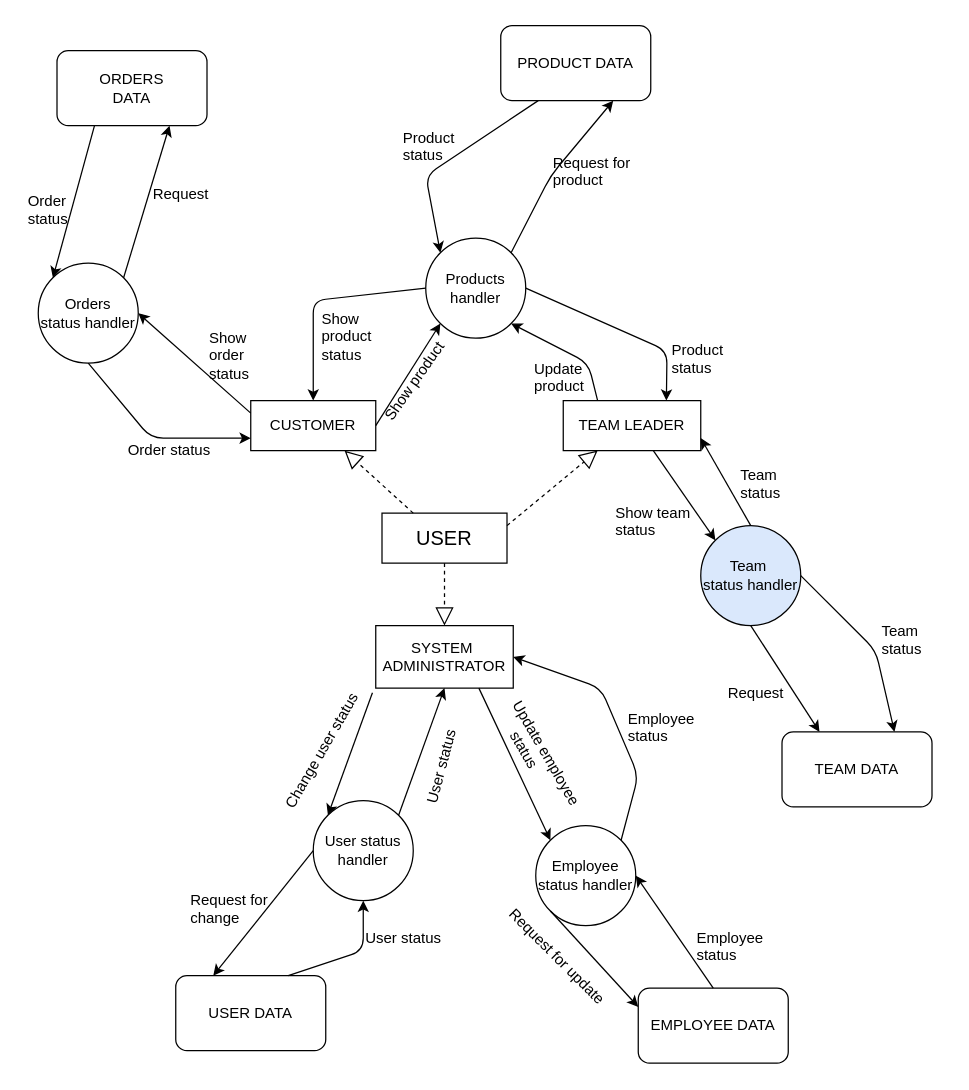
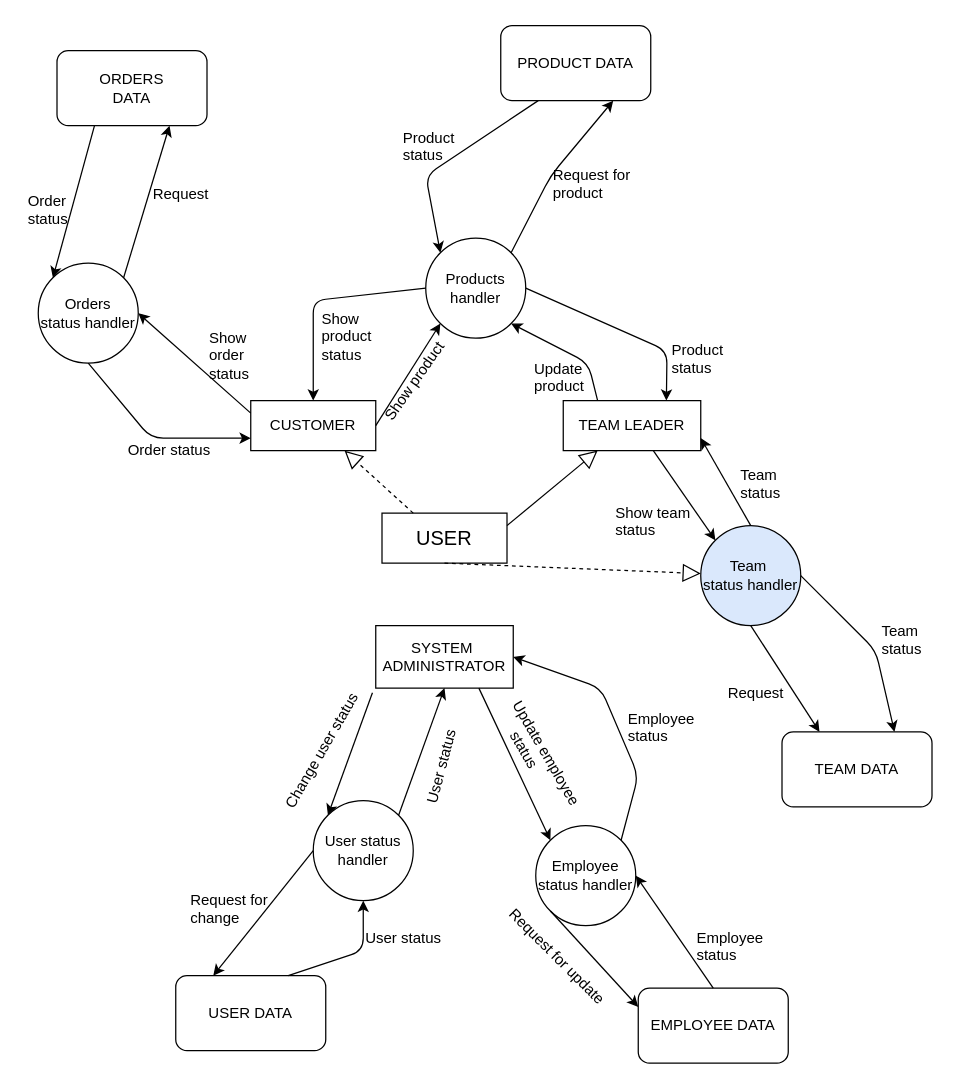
  <mxCell id="0" />
  <mxCell id="1" parent="0" />
  <mxCell id="2" value="&lt;font style=&quot;font-size: 16px&quot;&gt;USER&lt;/font&gt;" style="rounded=0;whiteSpace=wrap;html=1;" vertex="1" parent="1"><mxGeometry x="305" y="410" width="100" height="40" as="geometry" /></mxCell>
  <mxCell id="3" value="SYSTEM&amp;nbsp;&lt;br&gt;ADMINISTRATOR" style="rounded=0;whiteSpace=wrap;html=1;" vertex="1" parent="1"><mxGeometry x="300" y="500" width="110" height="50" as="geometry" /></mxCell>
  <mxCell id="4" value="TEAM LEADER" style="rounded=0;whiteSpace=wrap;html=1;" vertex="1" parent="1"><mxGeometry x="450" y="320" width="110" height="40" as="geometry" /></mxCell>
  <mxCell id="5" value="CUSTOMER" style="rounded=0;whiteSpace=wrap;html=1;" vertex="1" parent="1"><mxGeometry x="200" y="320" width="100" height="40" as="geometry" /></mxCell>
  <mxCell id="6" value="" style="endArrow=block;dashed=1;endFill=0;endSize=12;html=1;entryX=0.75;entryY=1;entryDx=0;entryDy=0;exitX=0.25;exitY=0;exitDx=0;exitDy=0;" edge="1" parent="1" source="2" target="5"><mxGeometry width="160" relative="1" as="geometry"><mxPoint x="110" y="410" as="sourcePoint" /><mxPoint x="270" y="410" as="targetPoint" /></mxGeometry></mxCell>
- <mxCell id="7" value="" style="endArrow=block;dashed=1;endFill=0;endSize=12;html=1;entryX=0.25;entryY=1;entryDx=0;entryDy=0;exitX=1;exitY=0.25;exitDx=0;exitDy=0;" edge="1" parent="1" source="2" target="4"><mxGeometry width="160" relative="1" as="geometry"><mxPoint x="460" y="430" as="sourcePoint" /><mxPoint x="620" y="430" as="targetPoint" /></mxGeometry></mxCell>
- <mxCell id="8" value="" style="endArrow=block;dashed=1;endFill=0;endSize=12;html=1;exitX=0.5;exitY=1;exitDx=0;exitDy=0;entryX=0.5;entryY=0;entryDx=0;entryDy=0;" edge="1" parent="1" source="2" target="3"><mxGeometry width="160" relative="1" as="geometry"><mxPoint x="90" y="470" as="sourcePoint" /><mxPoint x="250" y="470" as="targetPoint" /></mxGeometry></mxCell>
+ <mxCell id="7" value="" style="endArrow=block;dashed=0;endFill=0;endSize=12;html=1;entryX=0.25;entryY=1;entryDx=0;entryDy=0;exitX=1;exitY=0.25;exitDx=0;exitDy=0;" edge="1" parent="1" source="2" target="4"><mxGeometry width="160" relative="1" as="geometry"><mxPoint x="460" y="430" as="sourcePoint" /><mxPoint x="620" y="430" as="targetPoint" /></mxGeometry></mxCell>
+ <mxCell id="8" value="" style="endArrow=block;dashed=1;endFill=0;endSize=12;html=1;exitX=0.5;exitY=1;exitDx=0;exitDy=0;" edge="1" parent="1" source="2" target="29"><mxGeometry width="160" relative="1" as="geometry"><mxPoint x="90" y="470" as="sourcePoint" /><mxPoint x="250" y="470" as="targetPoint" /></mxGeometry></mxCell>
  <mxCell id="9" value="User status handler" style="ellipse;whiteSpace=wrap;html=1;aspect=fixed;" vertex="1" parent="1"><mxGeometry x="250" y="640" width="80" height="80" as="geometry" /></mxCell>
  <mxCell id="10" value="" style="endArrow=classic;html=1;entryX=0;entryY=0;entryDx=0;entryDy=0;exitX=-0.024;exitY=1.074;exitDx=0;exitDy=0;exitPerimeter=0;" edge="1" parent="1" source="3" target="9"><mxGeometry width="50" height="50" relative="1" as="geometry"><mxPoint x="200" y="640" as="sourcePoint" /><mxPoint x="250" y="590" as="targetPoint" /></mxGeometry></mxCell>
  <mxCell id="11" value="" style="endArrow=classic;html=1;exitX=1;exitY=0;exitDx=0;exitDy=0;entryX=0.5;entryY=1;entryDx=0;entryDy=0;" edge="1" parent="1" source="9" target="3"><mxGeometry width="50" height="50" relative="1" as="geometry"><mxPoint x="355" y="640" as="sourcePoint" /><mxPoint x="405" y="590" as="targetPoint" /></mxGeometry></mxCell>
  <mxCell id="12" value="Change user status" style="text;html=1;resizable=0;points=[];autosize=1;align=left;verticalAlign=top;spacingTop=-4;rotation=-60;" vertex="1" parent="1"><mxGeometry x="200" y="585" width="120" height="20" as="geometry" /></mxCell>
  <mxCell id="13" value="User status" style="text;html=1;resizable=0;points=[];autosize=1;align=left;verticalAlign=top;spacingTop=-4;rotation=-75;" vertex="1" parent="1"><mxGeometry x="315" y="595" width="80" height="20" as="geometry" /></mxCell>
  <mxCell id="14" value="USER DATA" style="rounded=1;whiteSpace=wrap;html=1;" vertex="1" parent="1"><mxGeometry x="140" y="780" width="120" height="60" as="geometry" /></mxCell>
  <mxCell id="15" value="" style="endArrow=classic;html=1;exitX=0.75;exitY=0;exitDx=0;exitDy=0;" edge="1" parent="1" source="14"><mxGeometry width="50" height="50" relative="1" as="geometry"><mxPoint x="240" y="770" as="sourcePoint" /><mxPoint x="290" y="720" as="targetPoint" /><Array as="points"><mxPoint x="290" y="760" /></Array></mxGeometry></mxCell>
  <mxCell id="16" value="User status" style="text;html=1;resizable=0;points=[];autosize=1;align=left;verticalAlign=top;spacingTop=-4;" vertex="1" parent="1"><mxGeometry x="290" y="740" width="80" height="20" as="geometry" /></mxCell>
  <mxCell id="17" value="" style="endArrow=classic;html=1;entryX=0.25;entryY=0;entryDx=0;entryDy=0;exitX=0;exitY=0.5;exitDx=0;exitDy=0;" edge="1" parent="1" source="9" target="14"><mxGeometry width="50" height="50" relative="1" as="geometry"><mxPoint x="140" y="690" as="sourcePoint" /><mxPoint x="190" y="640" as="targetPoint" /><Array as="points" /></mxGeometry></mxCell>
  <mxCell id="18" value="Request for&lt;br&gt;change&lt;br&gt;" style="text;html=1;resizable=0;points=[];autosize=1;align=left;verticalAlign=top;spacingTop=-4;" vertex="1" parent="1"><mxGeometry x="150" y="710" width="80" height="30" as="geometry" /></mxCell>
  <mxCell id="19" value="Employee status handler" style="ellipse;whiteSpace=wrap;html=1;aspect=fixed;" vertex="1" parent="1"><mxGeometry x="428" y="660" width="80" height="80" as="geometry" /></mxCell>
  <mxCell id="20" value="" style="endArrow=classic;html=1;exitX=0.75;exitY=1;exitDx=0;exitDy=0;entryX=0;entryY=0;entryDx=0;entryDy=0;" edge="1" parent="1" source="3" target="19"><mxGeometry width="50" height="50" relative="1" as="geometry"><mxPoint x="450" y="570" as="sourcePoint" /><mxPoint x="500" y="520" as="targetPoint" /></mxGeometry></mxCell>
  <mxCell id="21" value="Update employee&lt;br&gt;&amp;nbsp; &amp;nbsp; &amp;nbsp; status" style="text;html=1;resizable=0;points=[];autosize=1;align=left;verticalAlign=top;spacingTop=-4;rotation=60;" vertex="1" parent="1"><mxGeometry x="380" y="595" width="110" height="30" as="geometry" /></mxCell>
  <mxCell id="22" value="" style="endArrow=classic;html=1;exitX=1;exitY=0;exitDx=0;exitDy=0;entryX=1;entryY=0.5;entryDx=0;entryDy=0;" edge="1" parent="1" source="19" target="3"><mxGeometry width="50" height="50" relative="1" as="geometry"><mxPoint x="530" y="610" as="sourcePoint" /><mxPoint x="580" y="560" as="targetPoint" /><Array as="points"><mxPoint x="510" y="620" /><mxPoint x="480" y="550" /></Array></mxGeometry></mxCell>
  <mxCell id="23" value="Employee&lt;br&gt;status" style="text;html=1;resizable=0;points=[];autosize=1;align=left;verticalAlign=top;spacingTop=-4;" vertex="1" parent="1"><mxGeometry x="500" y="565" width="70" height="30" as="geometry" /></mxCell>
  <mxCell id="24" value="EMPLOYEE DATA" style="rounded=1;whiteSpace=wrap;html=1;" vertex="1" parent="1"><mxGeometry x="510" y="790" width="120" height="60" as="geometry" /></mxCell>
  <mxCell id="25" value="" style="endArrow=classic;html=1;exitX=0;exitY=1;exitDx=0;exitDy=0;entryX=0;entryY=0.25;entryDx=0;entryDy=0;" edge="1" parent="1" source="19" target="24"><mxGeometry width="50" height="50" relative="1" as="geometry"><mxPoint x="390" y="820" as="sourcePoint" /><mxPoint x="440" y="770" as="targetPoint" /></mxGeometry></mxCell>
  <mxCell id="26" value="" style="endArrow=classic;html=1;entryX=1;entryY=0.5;entryDx=0;entryDy=0;exitX=0.5;exitY=0;exitDx=0;exitDy=0;" edge="1" parent="1" source="24" target="19"><mxGeometry width="50" height="50" relative="1" as="geometry"><mxPoint x="560" y="740" as="sourcePoint" /><mxPoint x="610" y="690" as="targetPoint" /></mxGeometry></mxCell>
  <mxCell id="27" value="Employee&amp;nbsp;&lt;br&gt;status" style="text;html=1;resizable=0;points=[];autosize=1;align=left;verticalAlign=top;spacingTop=-4;" vertex="1" parent="1"><mxGeometry x="555" y="740" width="70" height="30" as="geometry" /></mxCell>
  <mxCell id="28" value="Request for update" style="text;html=1;resizable=0;points=[];autosize=1;align=left;verticalAlign=top;spacingTop=-4;rotation=45;" vertex="1" parent="1"><mxGeometry x="390" y="760" width="120" height="20" as="geometry" /></mxCell>
  <mxCell id="29" value="Team&amp;nbsp;&lt;br&gt;status handler" style="ellipse;whiteSpace=wrap;html=1;aspect=fixed;fillColor=#dae8fc;" vertex="1" parent="1"><mxGeometry x="560" y="420" width="80" height="80" as="geometry" /></mxCell>
  <mxCell id="30" value="" style="endArrow=classic;html=1;entryX=0;entryY=0;entryDx=0;entryDy=0;exitX=0.655;exitY=0.999;exitDx=0;exitDy=0;exitPerimeter=0;" edge="1" parent="1" source="4" target="29"><mxGeometry width="50" height="50" relative="1" as="geometry"><mxPoint x="480" y="440" as="sourcePoint" /><mxPoint x="530" y="390" as="targetPoint" /></mxGeometry></mxCell>
  <mxCell id="31" value="Show team&lt;br&gt;status" style="text;html=1;resizable=0;points=[];autosize=1;align=left;verticalAlign=top;spacingTop=-4;" vertex="1" parent="1"><mxGeometry x="490" y="400" width="80" height="30" as="geometry" /></mxCell>
  <mxCell id="32" value="" style="endArrow=classic;html=1;entryX=1;entryY=0.75;entryDx=0;entryDy=0;exitX=0.5;exitY=0;exitDx=0;exitDy=0;" edge="1" parent="1" source="29" target="4"><mxGeometry width="50" height="50" relative="1" as="geometry"><mxPoint x="620" y="380" as="sourcePoint" /><mxPoint x="670" y="330" as="targetPoint" /></mxGeometry></mxCell>
  <mxCell id="33" value="Team&lt;br&gt;status" style="text;html=1;resizable=0;points=[];autosize=1;align=left;verticalAlign=top;spacingTop=-4;" vertex="1" parent="1"><mxGeometry x="590" y="370" width="50" height="30" as="geometry" /></mxCell>
  <mxCell id="34" value="TEAM DATA" style="rounded=1;whiteSpace=wrap;html=1;" vertex="1" parent="1"><mxGeometry x="625" y="585" width="120" height="60" as="geometry" /></mxCell>
  <mxCell id="35" value="" style="endArrow=classic;html=1;exitX=0.5;exitY=1;exitDx=0;exitDy=0;entryX=0.25;entryY=0;entryDx=0;entryDy=0;" edge="1" parent="1" source="29" target="34"><mxGeometry width="50" height="50" relative="1" as="geometry"><mxPoint x="600" y="560" as="sourcePoint" /><mxPoint x="650" y="510" as="targetPoint" /></mxGeometry></mxCell>
  <mxCell id="36" value="" style="endArrow=classic;html=1;exitX=1;exitY=0.5;exitDx=0;exitDy=0;entryX=0.75;entryY=0;entryDx=0;entryDy=0;" edge="1" parent="1" source="29" target="34"><mxGeometry width="50" height="50" relative="1" as="geometry"><mxPoint x="700" y="480" as="sourcePoint" /><mxPoint x="750" y="430" as="targetPoint" /><Array as="points"><mxPoint x="700" y="520" /></Array></mxGeometry></mxCell>
  <mxCell id="37" value="Team&amp;nbsp;&lt;br&gt;status" style="text;html=1;resizable=0;points=[];autosize=1;align=left;verticalAlign=top;spacingTop=-4;" vertex="1" parent="1"><mxGeometry x="703" y="495" width="50" height="30" as="geometry" /></mxCell>
  <mxCell id="38" value="Request&amp;nbsp;" style="text;html=1;resizable=0;points=[];autosize=1;align=left;verticalAlign=top;spacingTop=-4;" vertex="1" parent="1"><mxGeometry x="580" y="543.5" width="60" height="20" as="geometry" /></mxCell>
  <mxCell id="39" value="Products&lt;br&gt;handler" style="ellipse;whiteSpace=wrap;html=1;aspect=fixed;" vertex="1" parent="1"><mxGeometry x="340" y="190" width="80" height="80" as="geometry" /></mxCell>
  <mxCell id="40" value="" style="endArrow=classic;html=1;exitX=0.25;exitY=0;exitDx=0;exitDy=0;entryX=1;entryY=1;entryDx=0;entryDy=0;" edge="1" parent="1" source="4" target="39"><mxGeometry width="50" height="50" relative="1" as="geometry"><mxPoint x="580" y="260" as="sourcePoint" /><mxPoint x="630" y="210" as="targetPoint" /><Array as="points"><mxPoint x="470" y="290" /></Array></mxGeometry></mxCell>
  <mxCell id="41" value="" style="endArrow=classic;html=1;entryX=0.75;entryY=0;entryDx=0;entryDy=0;exitX=1;exitY=0.5;exitDx=0;exitDy=0;" edge="1" parent="1" source="39" target="4"><mxGeometry width="50" height="50" relative="1" as="geometry"><mxPoint x="470" y="260" as="sourcePoint" /><mxPoint x="520" y="210" as="targetPoint" /><Array as="points"><mxPoint x="533" y="280" /></Array></mxGeometry></mxCell>
  <mxCell id="42" value="Product&lt;br&gt;status" style="text;html=1;resizable=0;points=[];autosize=1;align=left;verticalAlign=top;spacingTop=-4;" vertex="1" parent="1"><mxGeometry x="535" y="270" width="60" height="30" as="geometry" /></mxCell>
  <mxCell id="43" value="Update&lt;br&gt;product" style="text;html=1;resizable=0;points=[];autosize=1;align=left;verticalAlign=top;spacingTop=-4;rotation=0;" vertex="1" parent="1"><mxGeometry x="425" y="285" width="60" height="30" as="geometry" /></mxCell>
  <mxCell id="44" value="PRODUCT DATA" style="rounded=1;whiteSpace=wrap;html=1;" vertex="1" parent="1"><mxGeometry x="400" y="20" width="120" height="60" as="geometry" /></mxCell>
  <mxCell id="45" value="" style="endArrow=classic;html=1;exitX=1;exitY=0;exitDx=0;exitDy=0;entryX=0.75;entryY=1;entryDx=0;entryDy=0;" edge="1" parent="1" source="39" target="44"><mxGeometry width="50" height="50" relative="1" as="geometry"><mxPoint x="490" y="190" as="sourcePoint" /><mxPoint x="540" y="140" as="targetPoint" /><Array as="points"><mxPoint x="440" y="140" /></Array></mxGeometry></mxCell>
- <mxCell id="46" value="Request for&amp;nbsp;&lt;br&gt;product&amp;nbsp;" style="text;html=1;resizable=0;points=[];autosize=1;align=left;verticalAlign=top;spacingTop=-4;" vertex="1" parent="1"><mxGeometry x="440" y="120" width="80" height="30" as="geometry" /></mxCell>
+ <mxCell id="46" value="Request for&amp;nbsp;&lt;br&gt;product&amp;nbsp;" style="text;html=1;resizable=0;points=[];autosize=1;align=left;verticalAlign=top;spacingTop=-4;" vertex="1" parent="1"><mxGeometry x="440" y="130" width="80" height="30" as="geometry" /></mxCell>
  <mxCell id="47" value="" style="endArrow=classic;html=1;exitX=0.25;exitY=1;exitDx=0;exitDy=0;entryX=0;entryY=0;entryDx=0;entryDy=0;" edge="1" parent="1" source="44" target="39"><mxGeometry width="50" height="50" relative="1" as="geometry"><mxPoint x="340" y="170" as="sourcePoint" /><mxPoint x="370" y="150" as="targetPoint" /><Array as="points"><mxPoint x="340" y="140" /></Array></mxGeometry></mxCell>
  <mxCell id="48" value="Product&lt;br&gt;status" style="text;html=1;resizable=0;points=[];autosize=1;align=left;verticalAlign=top;spacingTop=-4;" vertex="1" parent="1"><mxGeometry x="320" y="100" width="60" height="30" as="geometry" /></mxCell>
  <mxCell id="49" value="Orders&lt;br&gt;status handler" style="ellipse;whiteSpace=wrap;html=1;aspect=fixed;" vertex="1" parent="1"><mxGeometry x="30" y="210" width="80" height="80" as="geometry" /></mxCell>
  <mxCell id="50" value="" style="endArrow=classic;html=1;entryX=0;entryY=1;entryDx=0;entryDy=0;exitX=1;exitY=0.5;exitDx=0;exitDy=0;" edge="1" parent="1" source="5" target="39"><mxGeometry width="50" height="50" relative="1" as="geometry"><mxPoint x="280" y="310" as="sourcePoint" /><mxPoint x="330" y="260" as="targetPoint" /></mxGeometry></mxCell>
  <mxCell id="51" value="Show product" style="text;html=1;resizable=0;points=[];autosize=1;align=left;verticalAlign=top;spacingTop=-4;rotation=-55;" vertex="1" parent="1"><mxGeometry x="290" y="290" width="90" height="20" as="geometry" /></mxCell>
  <mxCell id="52" value="" style="endArrow=classic;html=1;entryX=0.5;entryY=0;entryDx=0;entryDy=0;exitX=0;exitY=0.5;exitDx=0;exitDy=0;" edge="1" parent="1" source="39" target="5"><mxGeometry width="50" height="50" relative="1" as="geometry"><mxPoint x="240" y="270" as="sourcePoint" /><mxPoint x="290" y="220" as="targetPoint" /><Array as="points"><mxPoint x="250" y="240" /></Array></mxGeometry></mxCell>
  <mxCell id="53" value="Show&amp;nbsp;&lt;br&gt;product&amp;nbsp;&lt;br&gt;status" style="text;html=1;resizable=0;points=[];autosize=1;align=left;verticalAlign=top;spacingTop=-4;" vertex="1" parent="1"><mxGeometry x="255" y="245" width="60" height="40" as="geometry" /></mxCell>
  <mxCell id="54" value="" style="endArrow=classic;html=1;entryX=1;entryY=0.5;entryDx=0;entryDy=0;exitX=0;exitY=0.25;exitDx=0;exitDy=0;" edge="1" parent="1" source="5" target="49"><mxGeometry width="50" height="50" relative="1" as="geometry"><mxPoint x="110" y="380" as="sourcePoint" /><mxPoint x="160" y="330" as="targetPoint" /></mxGeometry></mxCell>
  <mxCell id="55" value="Show&amp;nbsp;&lt;br&gt;order&lt;br&gt;status" style="text;html=1;resizable=0;points=[];autosize=1;align=left;verticalAlign=top;spacingTop=-4;" vertex="1" parent="1"><mxGeometry x="165" y="260" width="50" height="40" as="geometry" /></mxCell>
  <mxCell id="56" value="" style="endArrow=classic;html=1;exitX=0.5;exitY=1;exitDx=0;exitDy=0;entryX=0;entryY=0.75;entryDx=0;entryDy=0;" edge="1" parent="1" source="49" target="5"><mxGeometry width="50" height="50" relative="1" as="geometry"><mxPoint x="100" y="370" as="sourcePoint" /><mxPoint x="150" y="320" as="targetPoint" /><Array as="points"><mxPoint x="120" y="350" /></Array></mxGeometry></mxCell>
  <mxCell id="57" value="Order status" style="text;html=1;resizable=0;points=[];autosize=1;align=left;verticalAlign=top;spacingTop=-4;" vertex="1" parent="1"><mxGeometry x="100" y="350" width="80" height="20" as="geometry" /></mxCell>
  <mxCell id="58" value="ORDERS&lt;br&gt;DATA" style="rounded=1;whiteSpace=wrap;html=1;" vertex="1" parent="1"><mxGeometry x="45" y="40" width="120" height="60" as="geometry" /></mxCell>
  <mxCell id="59" value="" style="endArrow=classic;html=1;entryX=0.75;entryY=1;entryDx=0;entryDy=0;exitX=1;exitY=0;exitDx=0;exitDy=0;" edge="1" parent="1" source="49" target="58"><mxGeometry width="50" height="50" relative="1" as="geometry"><mxPoint x="40" y="200" as="sourcePoint" /><mxPoint x="90" y="150" as="targetPoint" /></mxGeometry></mxCell>
  <mxCell id="60" value="" style="endArrow=classic;html=1;entryX=0;entryY=0;entryDx=0;entryDy=0;exitX=0.25;exitY=1;exitDx=0;exitDy=0;" edge="1" parent="1" source="58" target="49"><mxGeometry width="50" height="50" relative="1" as="geometry"><mxPoint x="-20" y="220" as="sourcePoint" /><mxPoint x="30" y="170" as="targetPoint" /></mxGeometry></mxCell>
  <mxCell id="61" value="Request" style="text;html=1;resizable=0;points=[];autosize=1;align=left;verticalAlign=top;spacingTop=-4;" vertex="1" parent="1"><mxGeometry x="120" y="145" width="60" height="20" as="geometry" /></mxCell>
  <mxCell id="62" value="Order&lt;br&gt;status" style="text;html=1;resizable=0;points=[];autosize=1;align=left;verticalAlign=top;spacingTop=-4;" vertex="1" parent="1"><mxGeometry x="20" y="151" width="50" height="30" as="geometry" /></mxCell>
